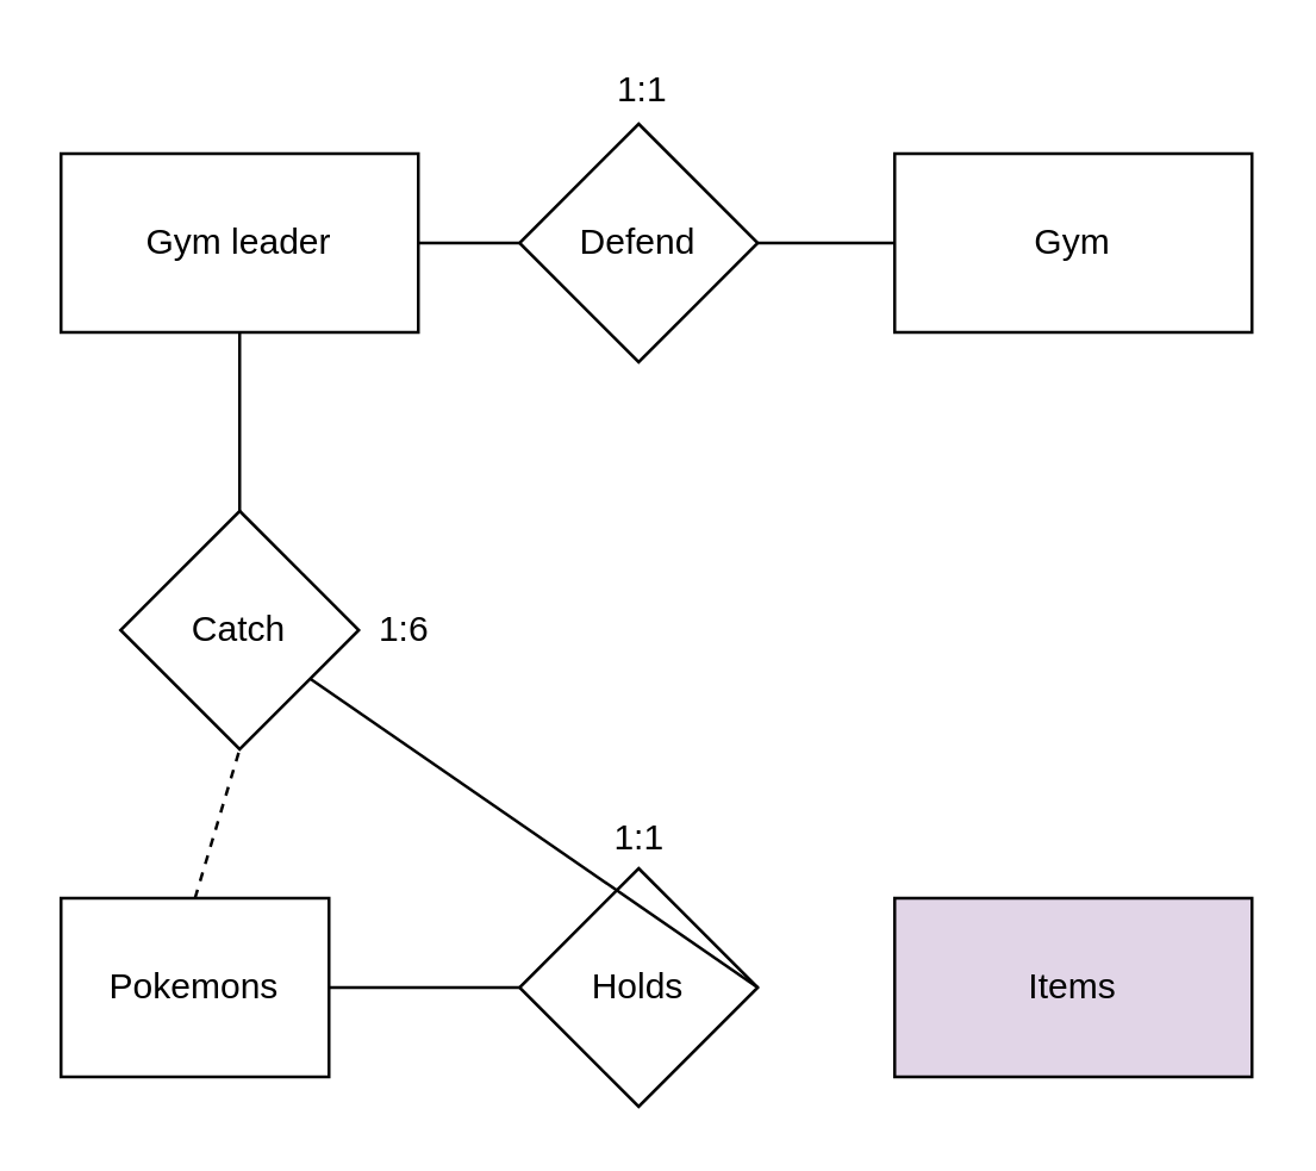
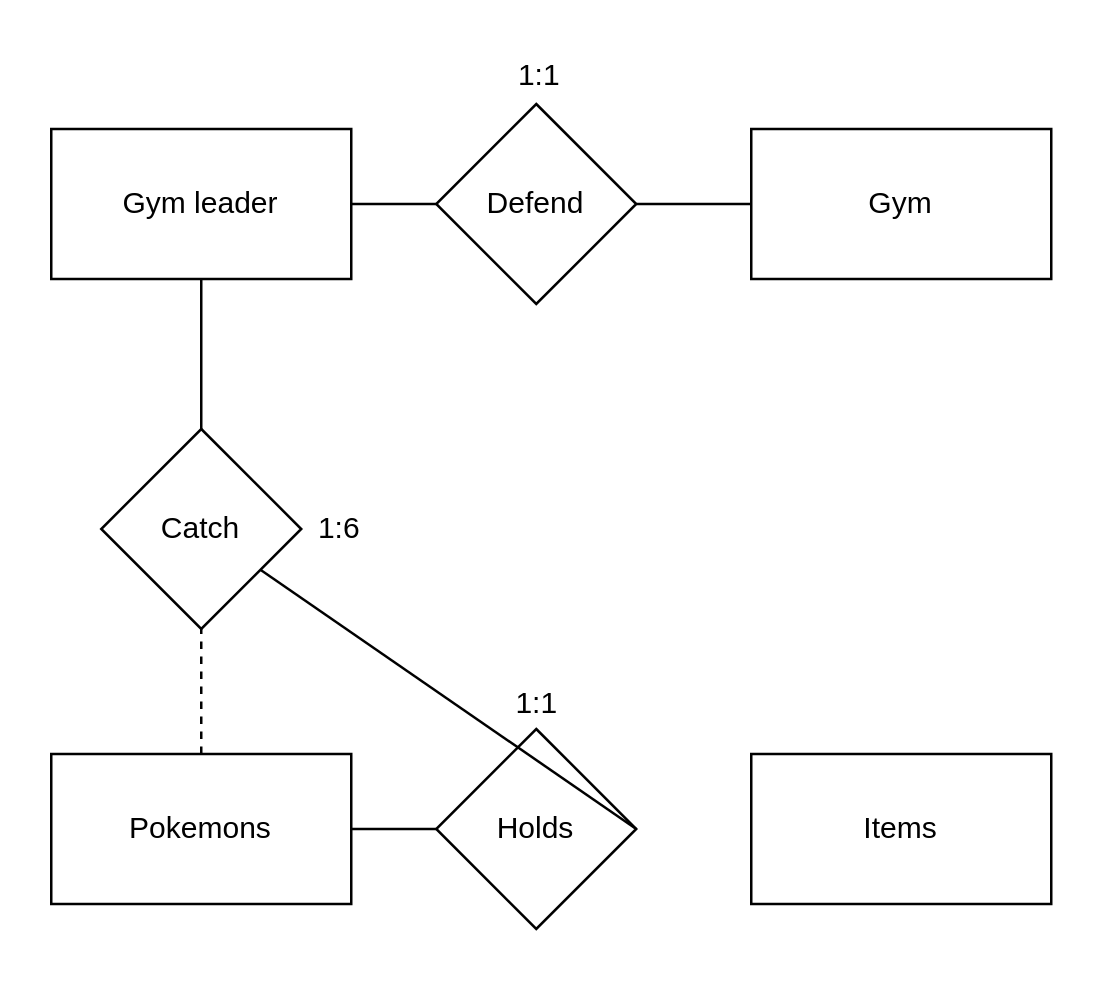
  <mxCell id="0" />
  <mxCell id="1" parent="0" />
- <mxCell id="2" value="Pokemons" style="rounded=0;whiteSpace=wrap;html=1;" vertex="1" parent="1"><mxGeometry x="20" y="301" width="90" height="60" as="geometry" /></mxCell>
+ <mxCell id="2" value="Pokemons" style="rounded=0;whiteSpace=wrap;html=1;" vertex="1" parent="1"><mxGeometry x="20" y="301" width="120" height="60" as="geometry" /></mxCell>
  <mxCell id="3" value="Gym leader" style="rounded=0;whiteSpace=wrap;html=1;" vertex="1" parent="1"><mxGeometry x="20" y="51" width="120" height="60" as="geometry" /></mxCell>
  <mxCell id="4" value="Gym" style="rounded=0;whiteSpace=wrap;html=1;" vertex="1" parent="1"><mxGeometry x="300" y="51" width="120" height="60" as="geometry" /></mxCell>
- <mxCell id="5" value="Items" style="rounded=0;whiteSpace=wrap;html=1;fillColor=#e1d5e7;" vertex="1" parent="1"><mxGeometry x="300" y="301" width="120" height="60" as="geometry" /></mxCell>
+ <mxCell id="5" value="Items" style="rounded=0;whiteSpace=wrap;html=1;" vertex="1" parent="1"><mxGeometry x="300" y="301" width="120" height="60" as="geometry" /></mxCell>
  <mxCell id="6" value="Catch" style="rhombus;whiteSpace=wrap;html=1;" vertex="1" parent="1"><mxGeometry x="40" y="171" width="80" height="80" as="geometry" /></mxCell>
  <mxCell id="7" value="" style="endArrow=none;html=1;exitX=0.5;exitY=0;exitDx=0;exitDy=0;entryX=0.5;entryY=1;entryDx=0;entryDy=0;dashed=1;" edge="1" parent="1" source="2" target="6"><mxGeometry width="50" height="50" relative="1" as="geometry"><mxPoint x="170" y="261" as="sourcePoint" /><mxPoint x="220" y="211" as="targetPoint" /></mxGeometry></mxCell>
  <mxCell id="8" value="" style="endArrow=none;html=1;entryX=0.5;entryY=1;entryDx=0;entryDy=0;exitX=0.5;exitY=0;exitDx=0;exitDy=0;" edge="1" parent="1" source="6" target="3"><mxGeometry width="50" height="50" relative="1" as="geometry"><mxPoint x="170" y="261" as="sourcePoint" /><mxPoint x="220" y="211" as="targetPoint" /></mxGeometry></mxCell>
  <mxCell id="9" value="Holds" style="rhombus;whiteSpace=wrap;html=1;" vertex="1" parent="1"><mxGeometry x="174" y="291" width="80" height="80" as="geometry" /></mxCell>
  <mxCell id="10" value="" style="endArrow=none;html=1;exitX=1;exitY=0.5;exitDx=0;exitDy=0;entryX=0;entryY=0.5;entryDx=0;entryDy=0;" edge="1" parent="1" source="2" target="9"><mxGeometry width="50" height="50" relative="1" as="geometry"><mxPoint x="180" y="261" as="sourcePoint" /><mxPoint x="230" y="211" as="targetPoint" /></mxGeometry></mxCell>
  <mxCell id="11" value="" style="endArrow=none;html=1;exitX=1;exitY=0.5;exitDx=0;exitDy=0;" edge="1" parent="1" source="9" target="6"><mxGeometry width="50" height="50" relative="1" as="geometry"><mxPoint x="180" y="261" as="sourcePoint" /><mxPoint x="230" y="211" as="targetPoint" /></mxGeometry></mxCell>
  <mxCell id="12" value="1:6" style="text;html=1;align=center;verticalAlign=middle;resizable=0;points=[];autosize=1;strokeColor=none;" vertex="1" parent="1"><mxGeometry x="120" y="201" width="30" height="20" as="geometry" /></mxCell>
  <mxCell id="13" value="1:1" style="text;html=1;align=center;verticalAlign=middle;resizable=0;points=[];autosize=1;strokeColor=none;" vertex="1" parent="1"><mxGeometry x="199" y="271" width="30" height="20" as="geometry" /></mxCell>
  <mxCell id="14" value="Defend" style="rhombus;whiteSpace=wrap;html=1;" vertex="1" parent="1"><mxGeometry x="174" y="41" width="80" height="80" as="geometry" /></mxCell>
  <mxCell id="15" value="" style="endArrow=none;html=1;entryX=0;entryY=0.5;entryDx=0;entryDy=0;exitX=1;exitY=0.5;exitDx=0;exitDy=0;" edge="1" parent="1" source="3" target="14"><mxGeometry width="50" height="50" relative="1" as="geometry"><mxPoint x="160" y="251" as="sourcePoint" /><mxPoint x="210" y="201" as="targetPoint" /></mxGeometry></mxCell>
  <mxCell id="16" value="" style="endArrow=none;html=1;entryX=0;entryY=0.5;entryDx=0;entryDy=0;exitX=1;exitY=0.5;exitDx=0;exitDy=0;" edge="1" parent="1" source="14" target="4"><mxGeometry width="50" height="50" relative="1" as="geometry"><mxPoint x="160" y="251" as="sourcePoint" /><mxPoint x="210" y="201" as="targetPoint" /></mxGeometry></mxCell>
  <mxCell id="17" value="1:1" style="text;html=1;align=center;verticalAlign=middle;resizable=0;points=[];autosize=1;strokeColor=none;" vertex="1" parent="1"><mxGeometry x="200" y="20" width="30" height="20" as="geometry" /></mxCell>
